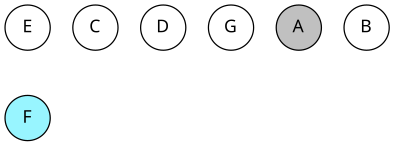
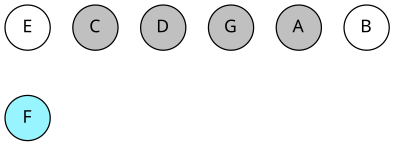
  graph {
    fontname="Noto Sans"
    mindist=.1
    node [fillcolor=white fontname="Noto Sans" margin=0 shape=circle style=filled]
    edge [fontname="Noto Sans" style=invis]
    E
    F [fillcolor=cadetblue1]
-   C
-   D
-   G
+   C [fillcolor=gray]
+   D [fillcolor=gray]
+   G [fillcolor=gray]
    A [fillcolor=gray]
    B
    subgraph sub_1 {
      E
      F
    }
    E -- F
    F -- F
  }
